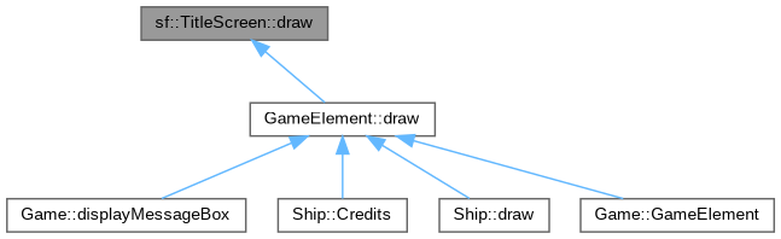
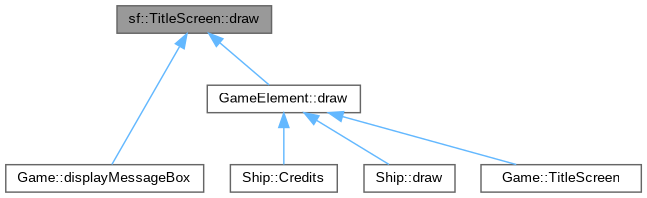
  digraph {
    fontname="Liberation Sans"
    rankdir=TB
    node [color=grey40 fillcolor=white fontname="Liberation Sans" fontsize=10 shape=box style=filled]
    edge [color=steelblue1 dir=back fontname="Liberation Sans" fontsize=10 labelfontname=Helvetica labelfontsize=10 style=solid]
    n1 [color=gray40 fillcolor=grey60 fontcolor=black height=0.2 label="sf::TitleScreen::draw" width=0.4]
    n2 [height=0.2 label="Game::displayMessageBox" width=0.4]
    n3 [height=0.2 label="GameElement::draw" width=0.4]
    n4 [height=0.2 label="Ship::Credits" width=0.4]
    n5 [height=0.2 label="Ship::draw" width=0.4]
-   n6 [height=0.2 label="Game::GameElement" width=0.4]
-   n3 -> n2
+   n6 [height=0.2 label="Game::TitleScreen" width=0.4]
+   n1 -> n2
    n1 -> n3
    n3 -> n4
    n3 -> n5
    n3 -> n6
  }
